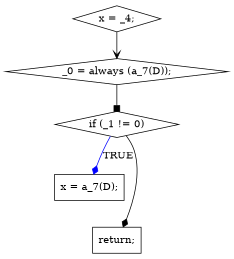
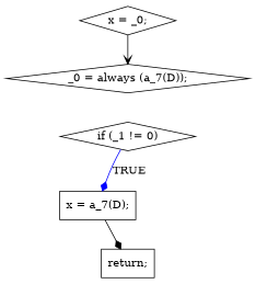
  digraph {
    node [shape=diamond]
    edge [arrowhead=diamond color=black]
    n1 [label="_0 = always (a_7(D));"]
    n2 [label="if (_1 != 0)"]
    n3 [label="x = a_7(D);" shape=box]
    n4 [label="return;" shape=box]
-   n5 [label="x = _4;"]
-   n1 -> n2 [arrowhead=box]
+   n5 [label="x = _0;"]
    n2 -> n3 [color=blue label=TRUE]
-   n2 -> n4
+   n3 -> n4
    n5 -> n1 [arrowhead=vee]
  }
